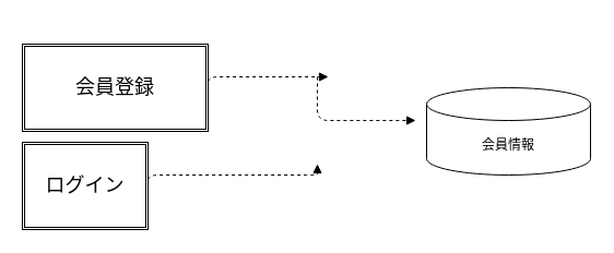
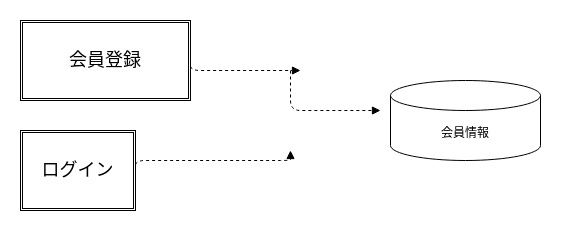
  <mxCell id="0" />
  <mxCell id="1" parent="0" />
- <mxCell id="2" value="&lt;font style=&quot;font-size: 18px;&quot;&gt;会員登録&lt;/font&gt;" style="shape=ext;double=1;rounded=0;whiteSpace=wrap;html=1;" parent="1" vertex="1"><mxGeometry x="20" y="40" width="170" height="80" as="geometry" /></mxCell>
+ <mxCell id="2" value="&lt;font style=&quot;font-size: 18px;&quot;&gt;会員登録&lt;/font&gt;" style="shape=ext;double=1;rounded=0;whiteSpace=wrap;html=1;" parent="1" vertex="1"><mxGeometry x="20" y="20" width="170" height="80" as="geometry" /></mxCell>
  <mxCell id="3" value="&lt;span style=&quot;font-size: 18px;&quot;&gt;ログイン&lt;/span&gt;" style="shape=ext;double=1;rounded=0;whiteSpace=wrap;html=1;" parent="1" vertex="1"><mxGeometry x="20" y="130" width="115" height="80" as="geometry" /></mxCell>
  <mxCell id="4" value="会員情報" style="shape=cylinder3;whiteSpace=wrap;html=1;boundedLbl=1;backgroundOutline=1;size=15;" vertex="1" parent="1"><mxGeometry x="390" y="80" width="150" height="80" as="geometry" /></mxCell>
  <mxCell id="5" value="" style="endArrow=block;html=1;endFill=1;startArrow=none;startFill=0;edgeStyle=elbowEdgeStyle;elbow=vertical;dashed=1;exitX=1;exitY=0.5;exitDx=0;exitDy=0;" edge="1" parent="1" source="2"><mxGeometry width="100" height="75" relative="1" as="geometry"><mxPoint x="210" y="70" as="sourcePoint" /><mxPoint x="300" y="70" as="targetPoint" /><Array as="points"><mxPoint x="340" y="70" /></Array></mxGeometry></mxCell>
  <mxCell id="6" value="" style="endArrow=block;html=1;endFill=1;startArrow=none;startFill=0;edgeStyle=elbowEdgeStyle;elbow=vertical;dashed=1;" edge="1" parent="1"><mxGeometry width="100" height="75" relative="1" as="geometry"><mxPoint x="290" y="70" as="sourcePoint" /><mxPoint x="380" y="110" as="targetPoint" /><Array as="points"><mxPoint x="300" y="110" /></Array></mxGeometry></mxCell>
  <mxCell id="7" value="" style="endArrow=block;html=1;endFill=1;startArrow=none;startFill=0;edgeStyle=elbowEdgeStyle;elbow=vertical;dashed=1;exitX=1;exitY=0.5;exitDx=0;exitDy=0;" edge="1" parent="1" source="3"><mxGeometry width="100" height="75" relative="1" as="geometry"><mxPoint x="220" y="235" as="sourcePoint" /><mxPoint x="290" y="150" as="targetPoint" /><Array as="points"><mxPoint x="290" y="160" /></Array></mxGeometry></mxCell>
